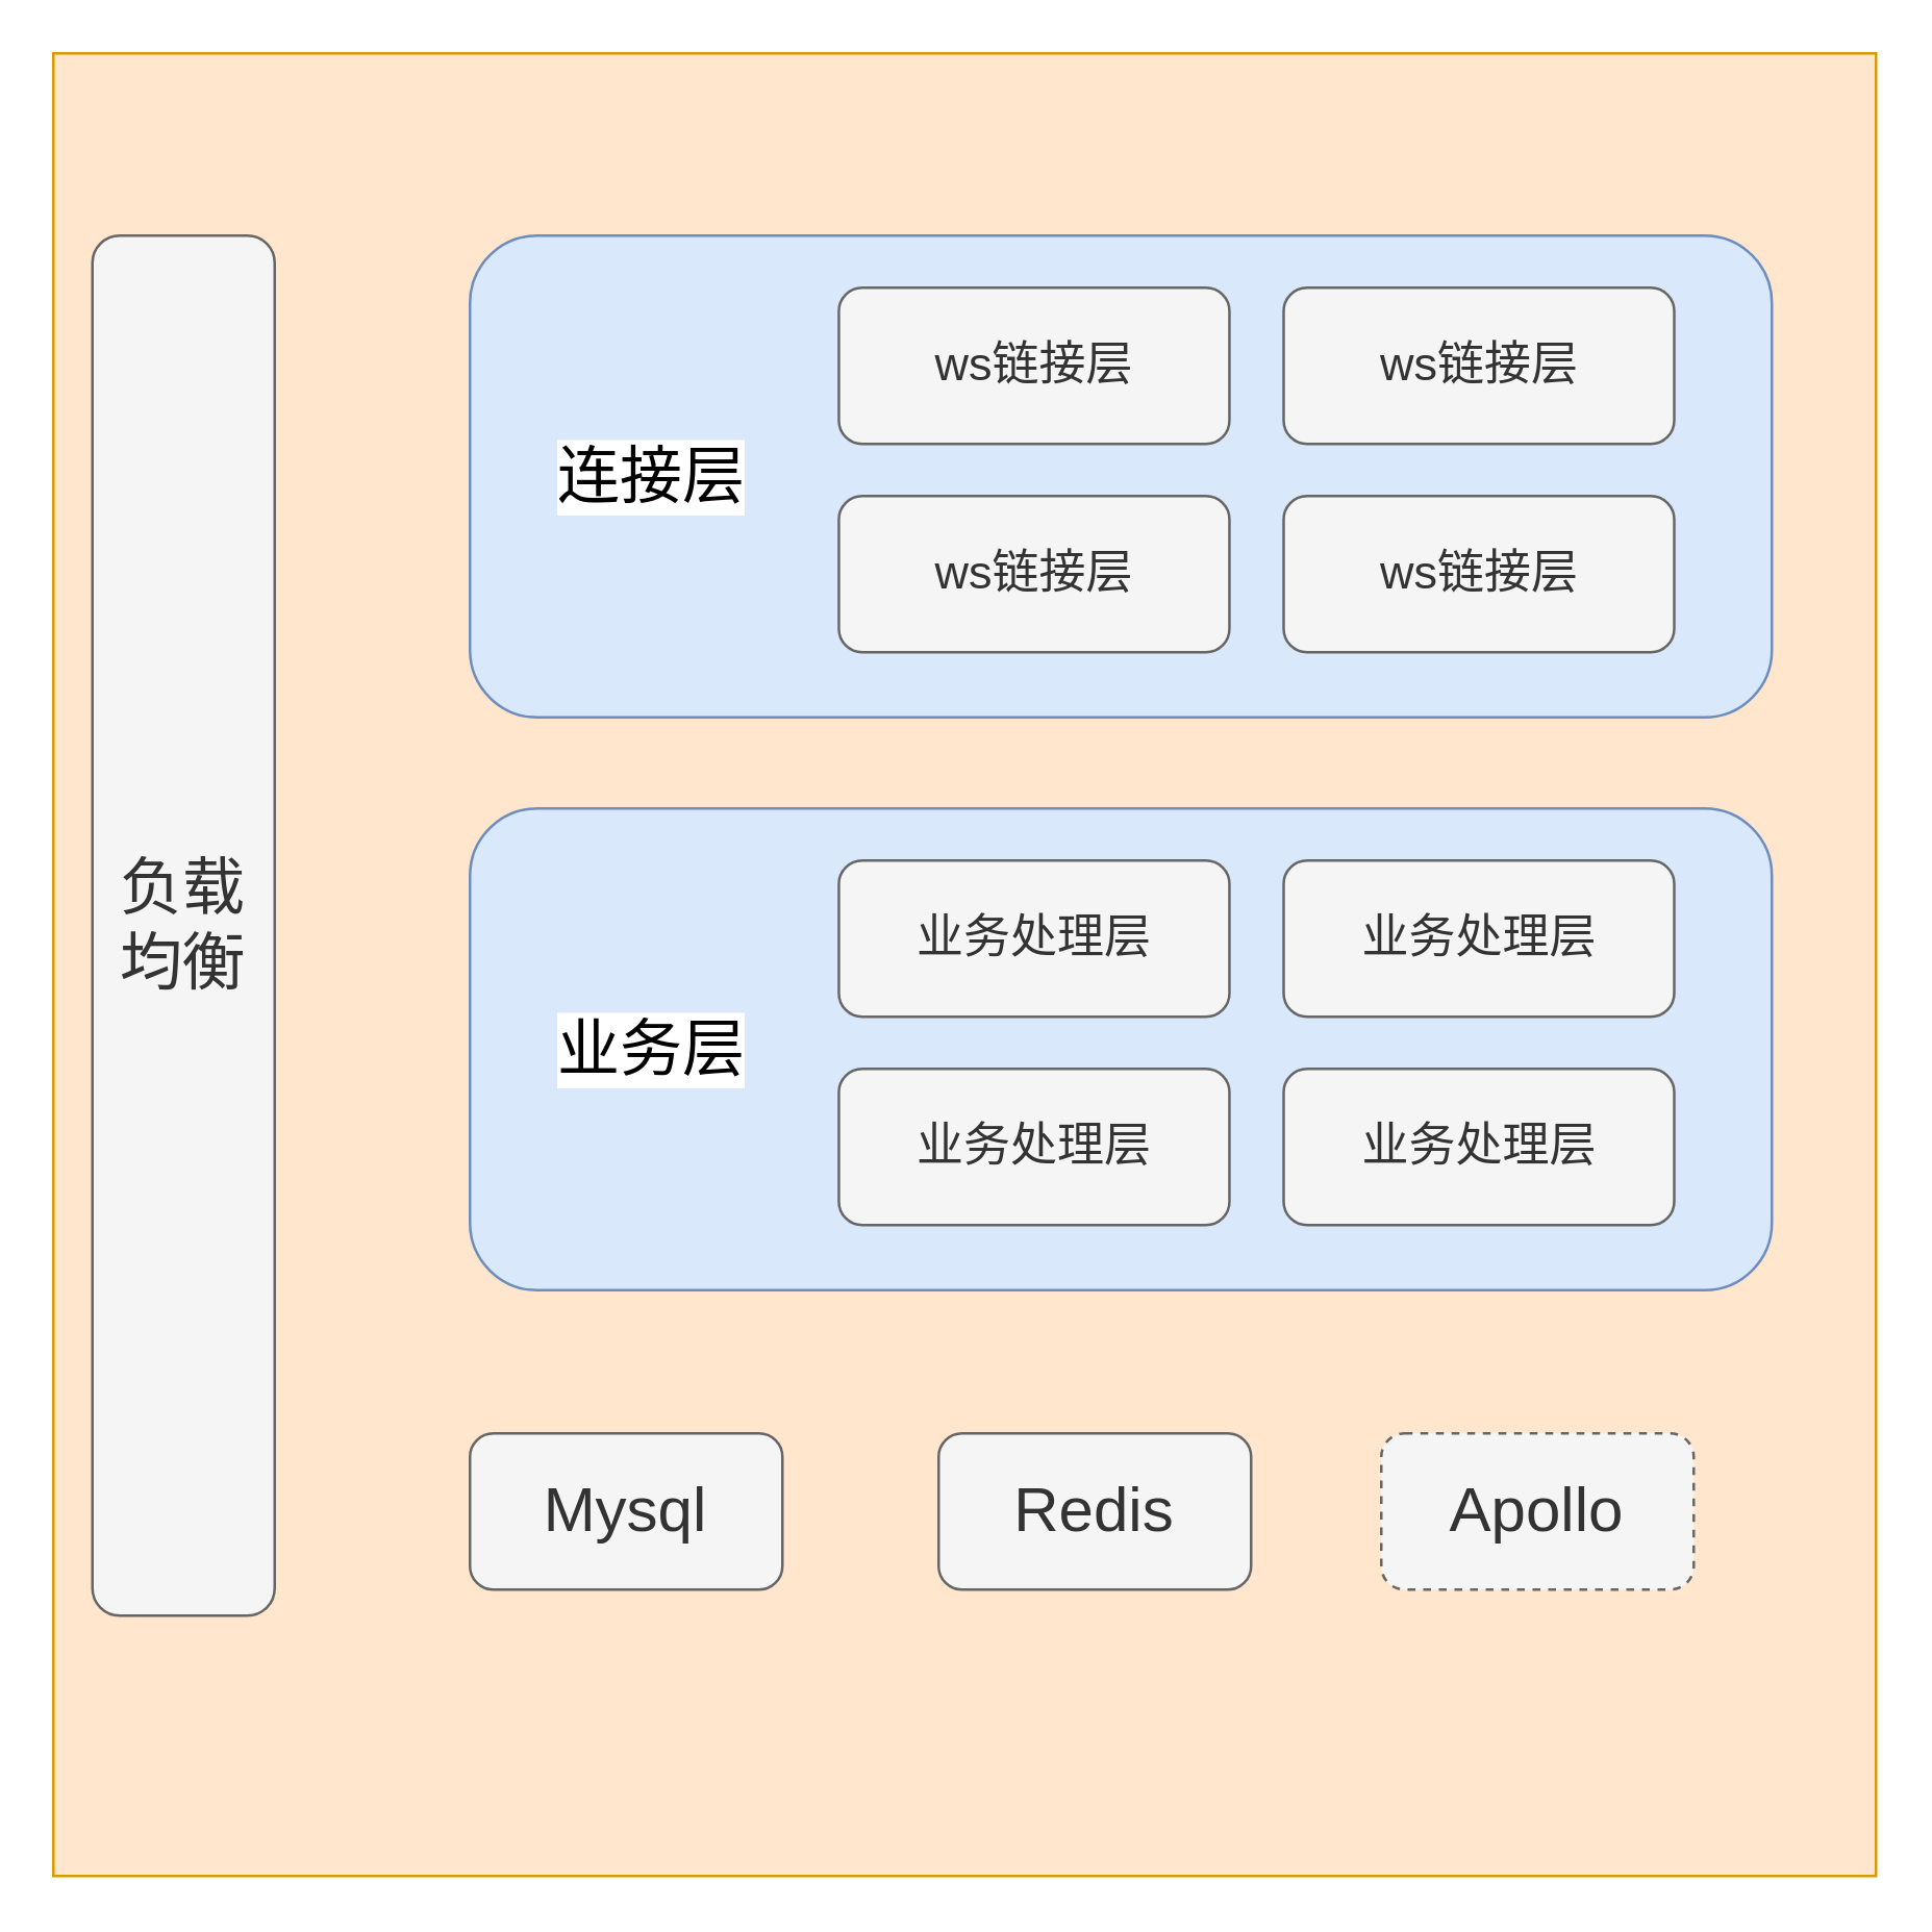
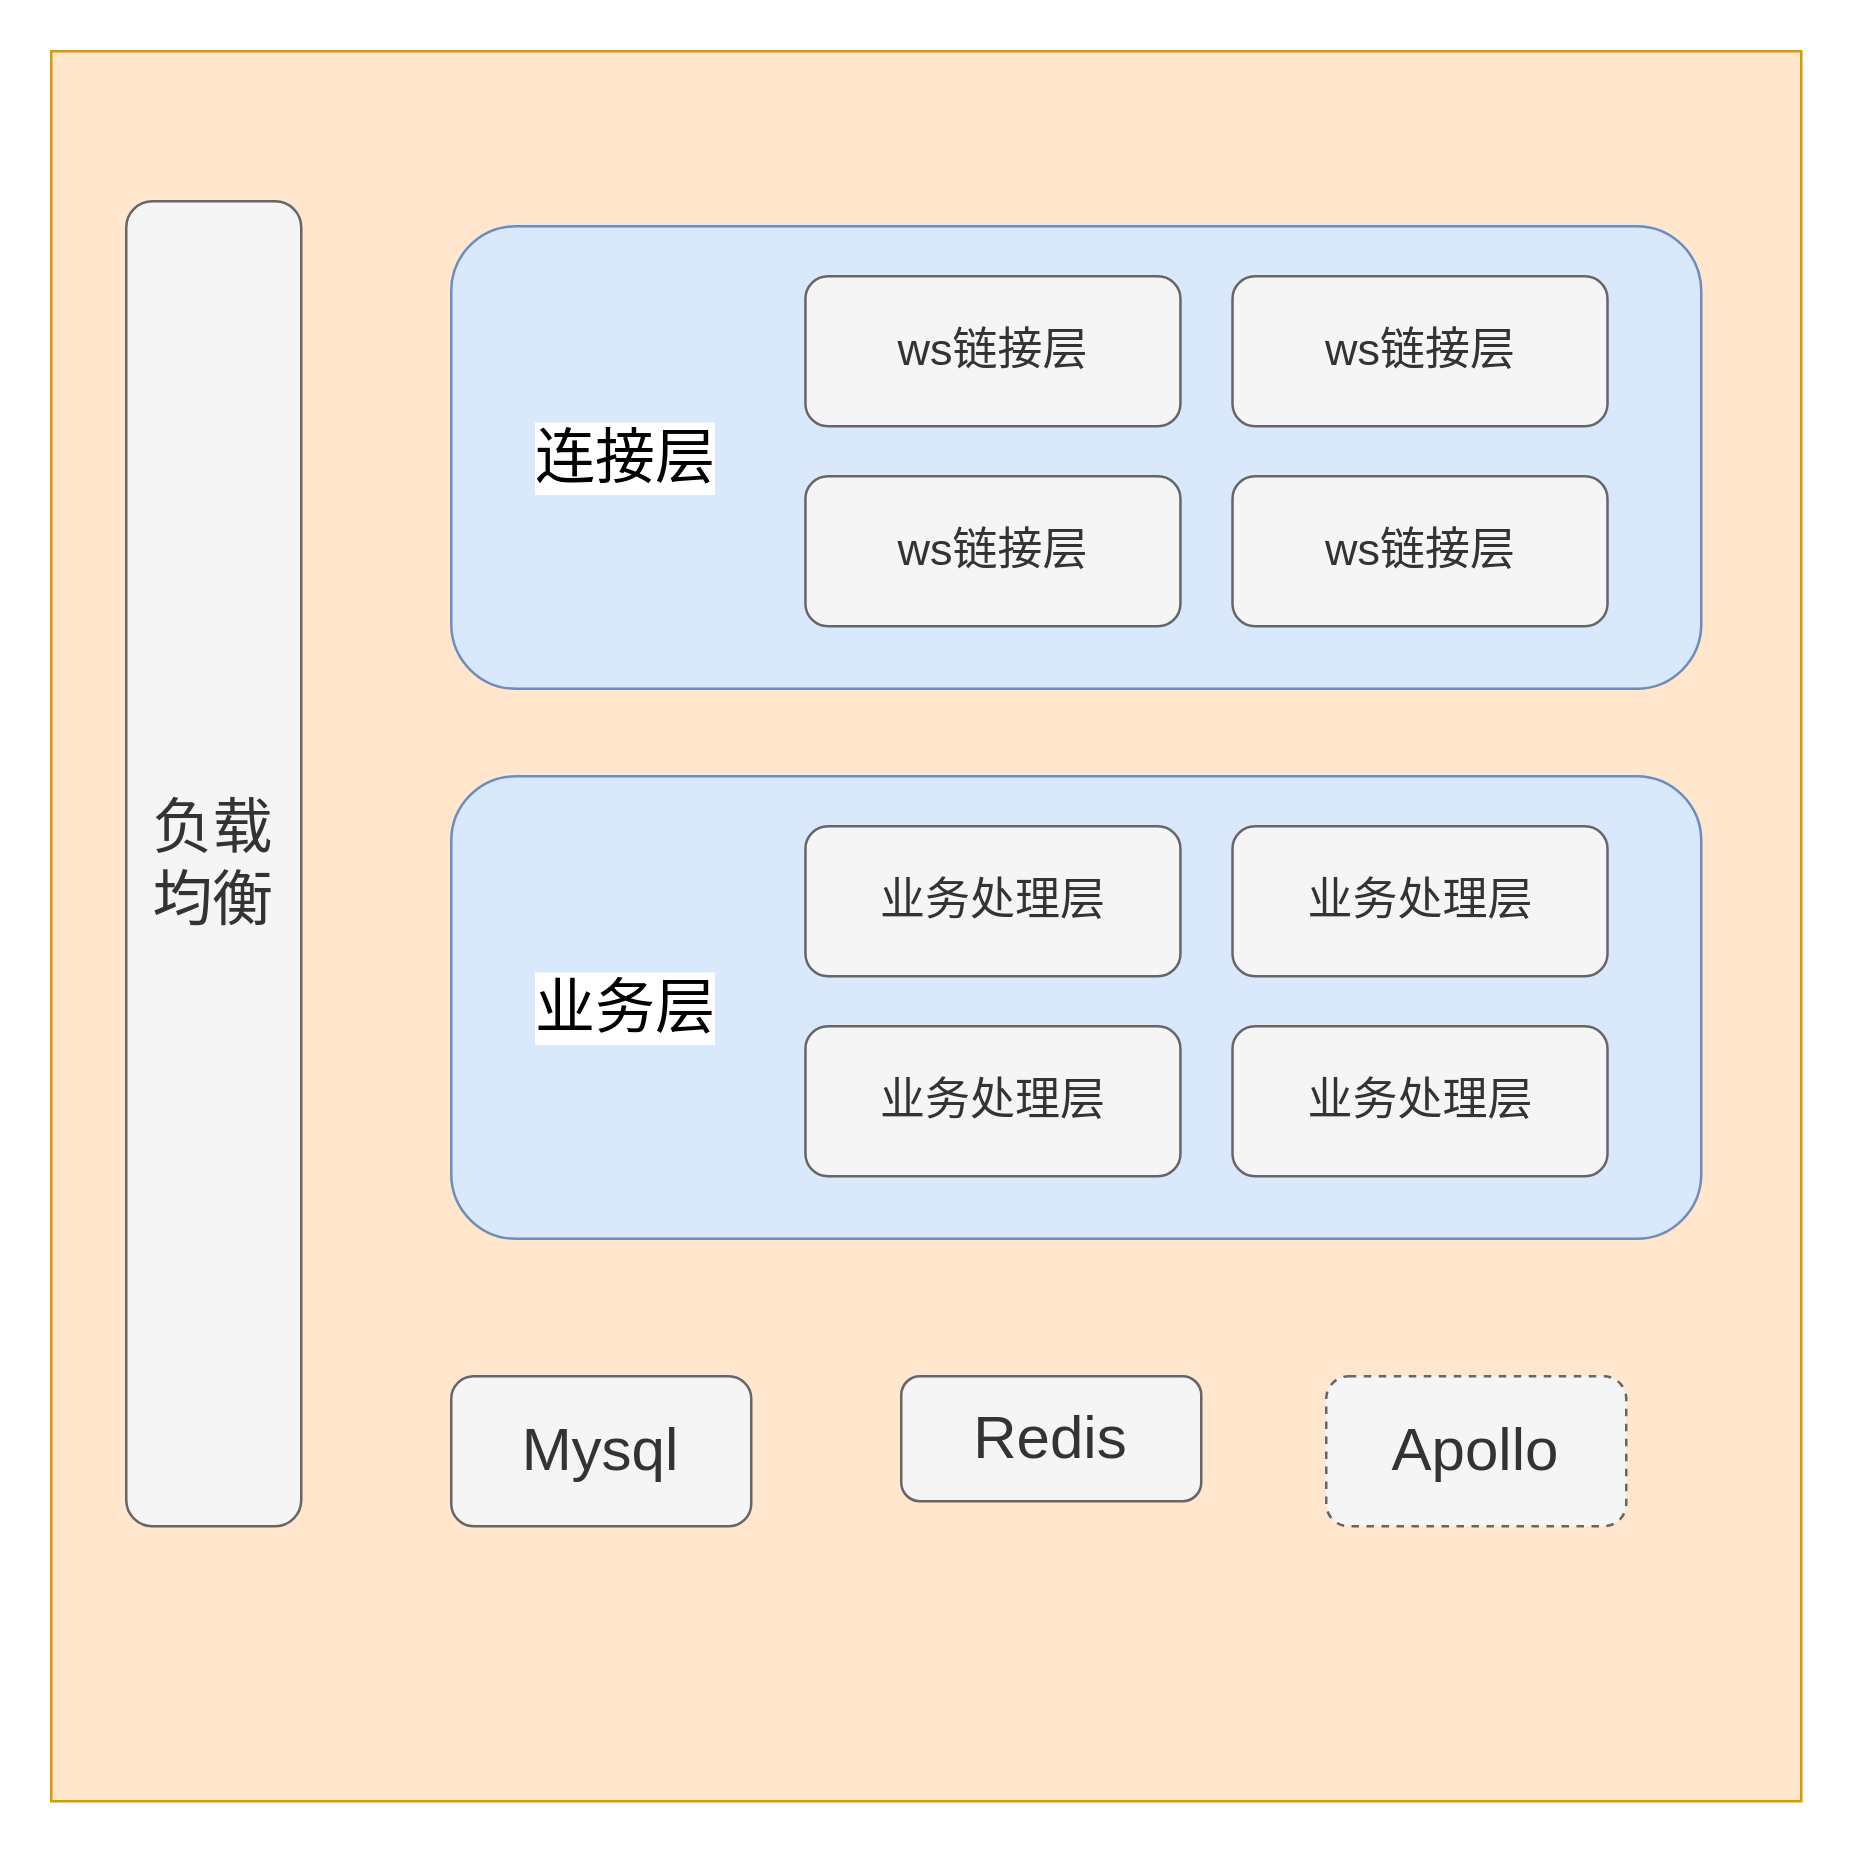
  <mxCell id="0" />
  <mxCell id="1" parent="0" />
  <mxCell id="2" value="" style="whiteSpace=wrap;html=1;aspect=fixed;" vertex="1" parent="1"><mxGeometry x="370" y="390" width="80" height="80" as="geometry" /></mxCell>
  <mxCell id="3" value="" style="whiteSpace=wrap;html=1;aspect=fixed;fillColor=#ffe6cc;strokeColor=#d79b00;" vertex="1" parent="1"><mxGeometry x="20" y="20" width="700" height="700" as="geometry" /></mxCell>
- <mxCell id="4" value="&lt;font style=&quot;font-size: 24px;&quot;&gt;负载均衡&lt;/font&gt;" style="rounded=1;whiteSpace=wrap;html=1;fillColor=#f5f5f5;fontColor=#333333;strokeColor=#666666;" vertex="1" parent="1"><mxGeometry x="35" y="90" width="70" height="530" as="geometry" /></mxCell>
+ <mxCell id="4" value="&lt;font style=&quot;font-size: 24px;&quot;&gt;负载均衡&lt;/font&gt;" style="rounded=1;whiteSpace=wrap;html=1;fillColor=#f5f5f5;fontColor=#333333;strokeColor=#666666;" vertex="1" parent="1"><mxGeometry x="50" y="80" width="70" height="530" as="geometry" /></mxCell>
  <mxCell id="5" value="" style="group" vertex="1" connectable="0" parent="1"><mxGeometry x="230" y="90" width="450" height="185" as="geometry" /></mxCell>
  <mxCell id="6" value="" style="rounded=1;whiteSpace=wrap;html=1;fillColor=#dae8fc;fillStyle=auto;strokeColor=#6c8ebf;arcSize=14;" vertex="1" parent="5"><mxGeometry x="-50" width="500" height="185" as="geometry" /></mxCell>
  <mxCell id="7" value="&lt;font style=&quot;font-size: 18px;&quot;&gt;ws链接层&lt;/font&gt;" style="rounded=1;whiteSpace=wrap;html=1;fillColor=#f5f5f5;fontColor=#333333;strokeColor=#666666;" vertex="1" parent="5"><mxGeometry x="91.677" y="20" width="150" height="60" as="geometry" /></mxCell>
  <mxCell id="8" value="&lt;font style=&quot;font-size: 18px;&quot;&gt;ws链接层&lt;/font&gt;" style="rounded=1;whiteSpace=wrap;html=1;fillColor=#f5f5f5;fontColor=#333333;strokeColor=#666666;" vertex="1" parent="5"><mxGeometry x="262.5" y="20" width="150" height="60" as="geometry" /></mxCell>
  <mxCell id="9" value="&lt;font style=&quot;font-size: 18px;&quot;&gt;ws链接层&lt;/font&gt;" style="rounded=1;whiteSpace=wrap;html=1;fillColor=#f5f5f5;fontColor=#333333;strokeColor=#666666;" vertex="1" parent="5"><mxGeometry x="91.677" y="100" width="150" height="60" as="geometry" /></mxCell>
  <mxCell id="10" value="&lt;font style=&quot;font-size: 18px;&quot;&gt;ws链接层&lt;/font&gt;" style="rounded=1;whiteSpace=wrap;html=1;fillColor=#f5f5f5;fontColor=#333333;strokeColor=#666666;" vertex="1" parent="5"><mxGeometry x="262.5" y="100" width="150" height="60" as="geometry" /></mxCell>
  <mxCell id="11" value="&lt;font style=&quot;font-size: 24px;&quot;&gt;连接层&lt;/font&gt;" style="text;html=1;strokeColor=none;fillColor=none;align=center;verticalAlign=middle;whiteSpace=wrap;rounded=0;labelBackgroundColor=default;" vertex="1" parent="5"><mxGeometry x="-21" y="42.5" width="82.32" height="100" as="geometry" /></mxCell>
  <mxCell id="12" value="" style="group" vertex="1" connectable="0" parent="1"><mxGeometry x="230" y="310" width="450" height="185" as="geometry" /></mxCell>
  <mxCell id="13" value="" style="rounded=1;whiteSpace=wrap;html=1;fillColor=#dae8fc;fillStyle=auto;strokeColor=#6c8ebf;arcSize=14;" vertex="1" parent="12"><mxGeometry x="-50" width="500" height="185" as="geometry" /></mxCell>
  <mxCell id="14" value="&lt;span style=&quot;font-size: 18px;&quot;&gt;业务处理层&lt;/span&gt;" style="rounded=1;whiteSpace=wrap;html=1;fillColor=#f5f5f5;fontColor=#333333;strokeColor=#666666;" vertex="1" parent="12"><mxGeometry x="91.677" y="20" width="150" height="60" as="geometry" /></mxCell>
  <mxCell id="15" value="&lt;font style=&quot;font-size: 18px;&quot;&gt;业务处理层&lt;/font&gt;" style="rounded=1;whiteSpace=wrap;html=1;fillColor=#f5f5f5;fontColor=#333333;strokeColor=#666666;" vertex="1" parent="12"><mxGeometry x="262.5" y="20" width="150" height="60" as="geometry" /></mxCell>
  <mxCell id="16" value="&lt;span style=&quot;font-size: 18px;&quot;&gt;业务处理层&lt;/span&gt;" style="rounded=1;whiteSpace=wrap;html=1;fillColor=#f5f5f5;fontColor=#333333;strokeColor=#666666;" vertex="1" parent="12"><mxGeometry x="91.677" y="100" width="150" height="60" as="geometry" /></mxCell>
  <mxCell id="17" value="&lt;span style=&quot;font-size: 18px;&quot;&gt;业务处理层&lt;/span&gt;" style="rounded=1;whiteSpace=wrap;html=1;fillColor=#f5f5f5;fontColor=#333333;strokeColor=#666666;" vertex="1" parent="12"><mxGeometry x="262.5" y="100" width="150" height="60" as="geometry" /></mxCell>
  <mxCell id="18" value="&lt;span style=&quot;font-size: 24px;&quot;&gt;业务层&lt;/span&gt;" style="text;html=1;strokeColor=none;fillColor=none;align=center;verticalAlign=middle;whiteSpace=wrap;rounded=0;labelBackgroundColor=default;" vertex="1" parent="12"><mxGeometry x="-21" y="42.5" width="82.32" height="100" as="geometry" /></mxCell>
  <mxCell id="19" value="&lt;font style=&quot;font-size: 24px;&quot;&gt;Mysql&lt;/font&gt;" style="rounded=1;whiteSpace=wrap;html=1;fillColor=#f5f5f5;fontColor=#333333;strokeColor=#666666;" vertex="1" parent="1"><mxGeometry x="180" y="550" width="120" height="60" as="geometry" /></mxCell>
- <mxCell id="20" value="&lt;span style=&quot;font-size: 24px;&quot;&gt;Redis&lt;/span&gt;" style="rounded=1;whiteSpace=wrap;html=1;fillColor=#f5f5f5;fontColor=#333333;strokeColor=#666666;" vertex="1" parent="1"><mxGeometry x="360" y="550" width="120" height="60" as="geometry" /></mxCell>
+ <mxCell id="20" value="&lt;span style=&quot;font-size: 24px;&quot;&gt;Redis&lt;/span&gt;" style="rounded=1;whiteSpace=wrap;html=1;fillColor=#f5f5f5;fontColor=#333333;strokeColor=#666666;" vertex="1" parent="1"><mxGeometry x="360" y="550" width="120" height="50" as="geometry" /></mxCell>
  <mxCell id="21" value="&lt;span style=&quot;font-size: 24px;&quot;&gt;Apollo&lt;/span&gt;" style="rounded=1;whiteSpace=wrap;html=1;fillColor=#f5f5f5;fontColor=#333333;strokeColor=#666666;dashed=1;" vertex="1" parent="1"><mxGeometry x="530" y="550" width="120" height="60" as="geometry" /></mxCell>
